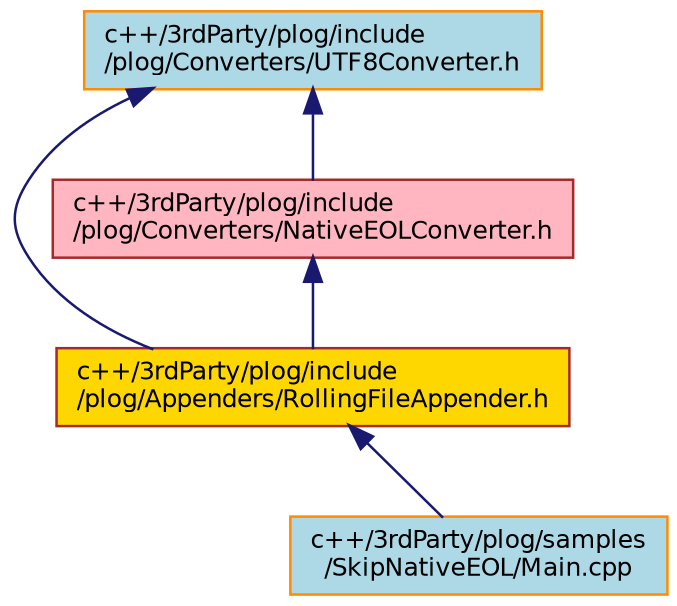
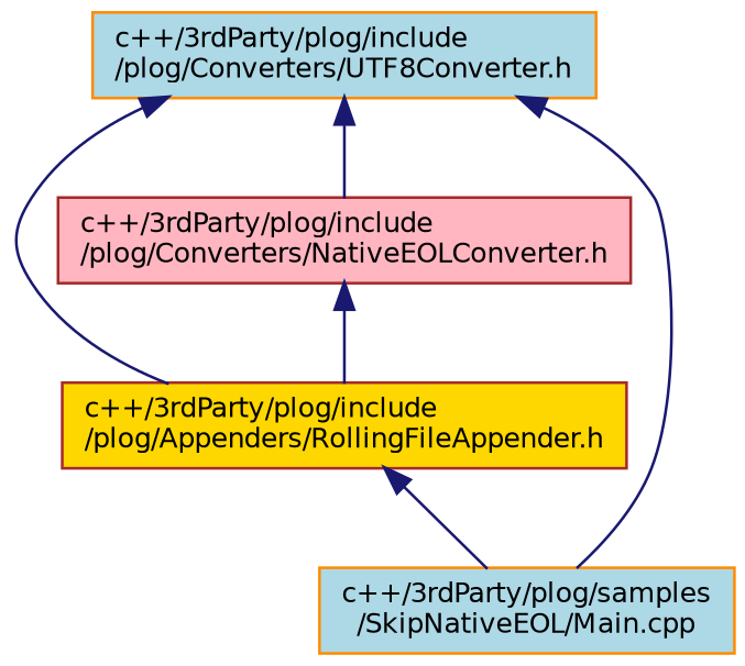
  digraph {
    node [color=darkorange fillcolor=lightblue fontname=Helvetica fontsize=10 shape=record style=filled]
    edge [color=midnightblue dir=back fontname=Helvetica fontsize=10 labelfontname=Helvetica labelfontsize=10 style=solid]
    n1 [fontcolor=black height=0.2 label="c++/3rdParty/plog/include\l/plog/Converters/UTF8Converter.h" width=0.4]
    n2 [color=brown height=0.2 label="c++/3rdParty/plog/include\l/plog/Appenders/RollingFileAppender.h" width=0.4 fillcolor=gold]
    n3 [height=0.2 label="c++/3rdParty/plog/samples\l/SkipNativeEOL/Main.cpp" width=0.4]
    n4 [color=brown height=0.2 label="c++/3rdParty/plog/include\l/plog/Converters/NativeEOLConverter.h" width=0.4 fillcolor=lightpink]
    n1 -> n2
+   n1 -> n3
    n1 -> n4
    n2 -> n3
    n4 -> n2
  }
